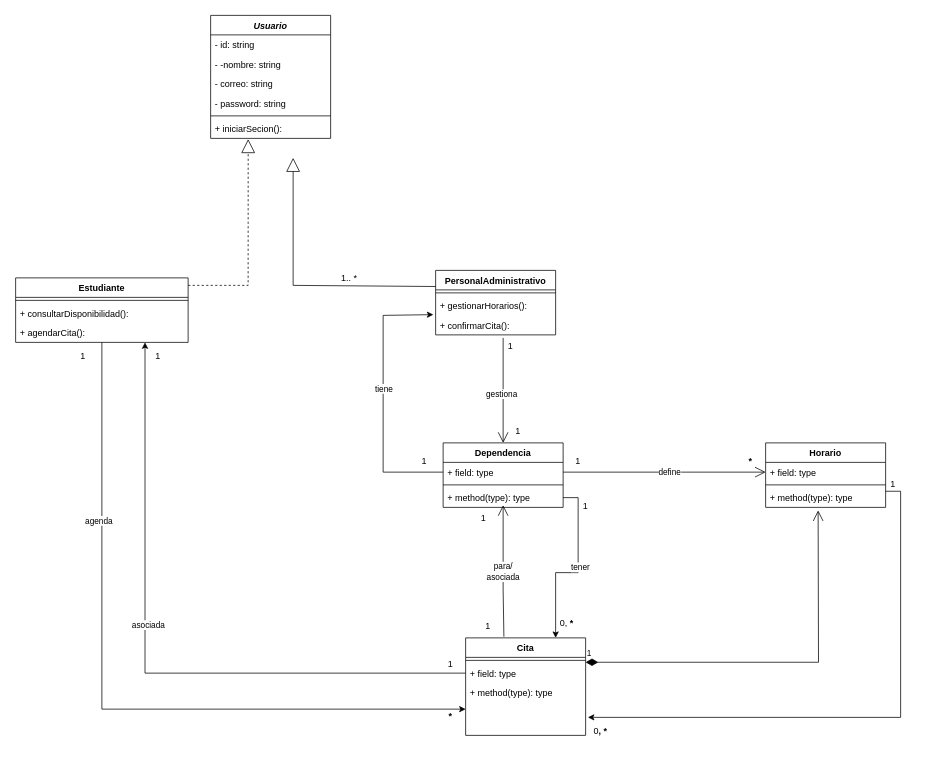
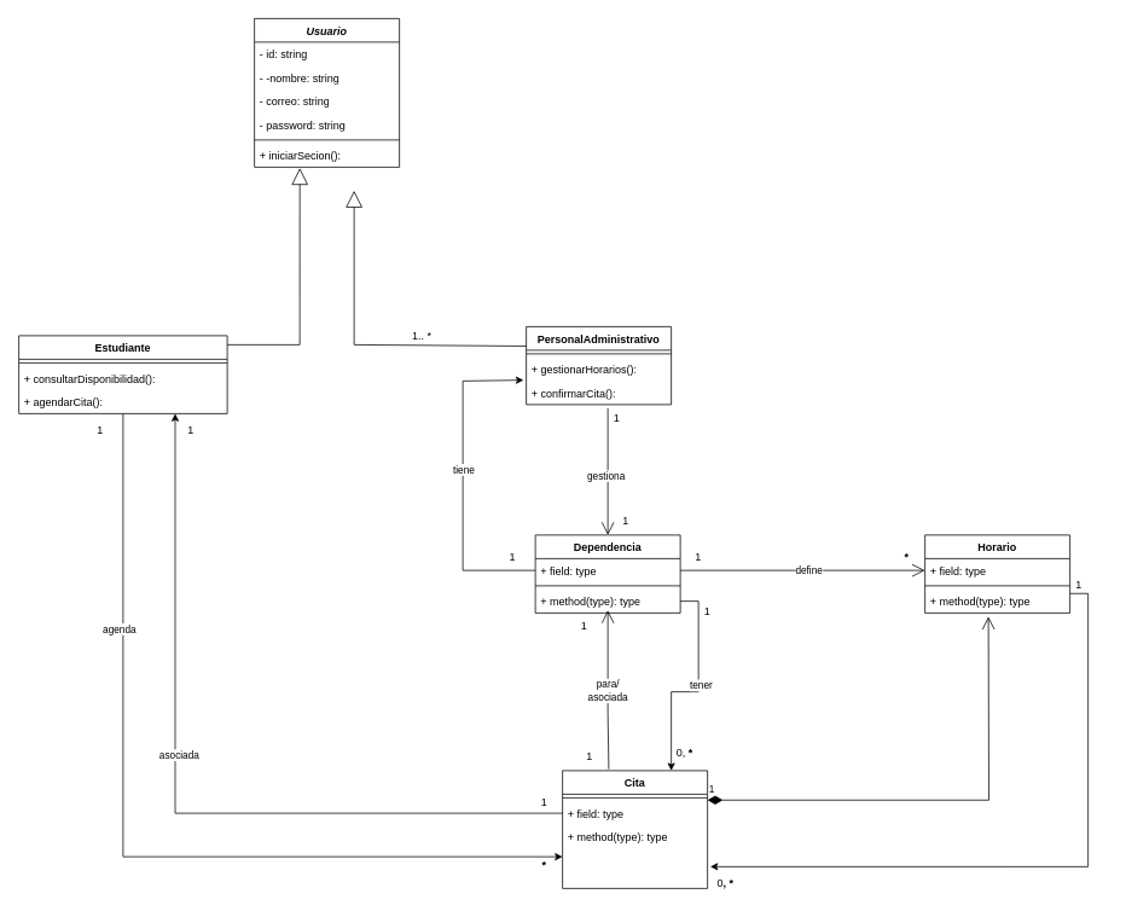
  <mxCell id="0" />
  <mxCell id="1" parent="0" />
  <mxCell id="2" value="&lt;i&gt;Usuario&lt;/i&gt;" style="swimlane;fontStyle=1;align=center;verticalAlign=top;childLayout=stackLayout;horizontal=1;startSize=26;horizontalStack=0;resizeParent=1;resizeParentMax=0;resizeLast=0;collapsible=1;marginBottom=0;whiteSpace=wrap;html=1;" vertex="1" parent="1"><mxGeometry x="280" y="20" width="160" height="164" as="geometry" /></mxCell>
  <mxCell id="3" value="- id: string" style="text;strokeColor=none;fillColor=none;align=left;verticalAlign=top;spacingLeft=4;spacingRight=4;overflow=hidden;rotatable=0;points=[[0,0.5],[1,0.5]];portConstraint=eastwest;whiteSpace=wrap;html=1;" vertex="1" parent="2"><mxGeometry y="26" width="160" height="26" as="geometry" /></mxCell>
  <mxCell id="4" value="- -nombre: string" style="text;strokeColor=none;fillColor=none;align=left;verticalAlign=top;spacingLeft=4;spacingRight=4;overflow=hidden;rotatable=0;points=[[0,0.5],[1,0.5]];portConstraint=eastwest;whiteSpace=wrap;html=1;" vertex="1" parent="2"><mxGeometry y="52" width="160" height="26" as="geometry" /></mxCell>
  <mxCell id="5" value="- correo: string" style="text;strokeColor=none;fillColor=none;align=left;verticalAlign=top;spacingLeft=4;spacingRight=4;overflow=hidden;rotatable=0;points=[[0,0.5],[1,0.5]];portConstraint=eastwest;whiteSpace=wrap;html=1;" vertex="1" parent="2"><mxGeometry y="78" width="160" height="26" as="geometry" /></mxCell>
  <mxCell id="6" value="- password: string" style="text;strokeColor=none;fillColor=none;align=left;verticalAlign=top;spacingLeft=4;spacingRight=4;overflow=hidden;rotatable=0;points=[[0,0.5],[1,0.5]];portConstraint=eastwest;whiteSpace=wrap;html=1;" vertex="1" parent="2"><mxGeometry y="104" width="160" height="26" as="geometry" /></mxCell>
  <mxCell id="7" value="" style="line;strokeWidth=1;fillColor=none;align=left;verticalAlign=middle;spacingTop=-1;spacingLeft=3;spacingRight=3;rotatable=0;labelPosition=right;points=[];portConstraint=eastwest;strokeColor=inherit;" vertex="1" parent="2"><mxGeometry y="130" width="160" height="8" as="geometry" /></mxCell>
  <mxCell id="8" value="+ iniciarSecion():" style="text;strokeColor=none;fillColor=none;align=left;verticalAlign=top;spacingLeft=4;spacingRight=4;overflow=hidden;rotatable=0;points=[[0,0.5],[1,0.5]];portConstraint=eastwest;whiteSpace=wrap;html=1;" vertex="1" parent="2"><mxGeometry y="138" width="160" height="26" as="geometry" /></mxCell>
  <mxCell id="9" value="Estudiante" style="swimlane;fontStyle=1;align=center;verticalAlign=top;childLayout=stackLayout;horizontal=1;startSize=26;horizontalStack=0;resizeParent=1;resizeParentMax=0;resizeLast=0;collapsible=1;marginBottom=0;whiteSpace=wrap;html=1;" vertex="1" parent="1"><mxGeometry x="20" y="370" width="230" height="86" as="geometry" /></mxCell>
  <mxCell id="10" value="" style="line;strokeWidth=1;fillColor=none;align=left;verticalAlign=middle;spacingTop=-1;spacingLeft=3;spacingRight=3;rotatable=0;labelPosition=right;points=[];portConstraint=eastwest;strokeColor=inherit;" vertex="1" parent="9"><mxGeometry y="26" width="230" height="8" as="geometry" /></mxCell>
  <mxCell id="11" value="+ consultarDisponibilidad():" style="text;strokeColor=none;fillColor=none;align=left;verticalAlign=top;spacingLeft=4;spacingRight=4;overflow=hidden;rotatable=0;points=[[0,0.5],[1,0.5]];portConstraint=eastwest;whiteSpace=wrap;html=1;" vertex="1" parent="9"><mxGeometry y="34" width="230" height="26" as="geometry" /></mxCell>
  <mxCell id="12" value="+ agendarCita():" style="text;strokeColor=none;fillColor=none;align=left;verticalAlign=top;spacingLeft=4;spacingRight=4;overflow=hidden;rotatable=0;points=[[0,0.5],[1,0.5]];portConstraint=eastwest;whiteSpace=wrap;html=1;" vertex="1" parent="9"><mxGeometry y="60" width="230" height="26" as="geometry" /></mxCell>
  <mxCell id="13" value="PersonalAdministrativo" style="swimlane;fontStyle=1;align=center;verticalAlign=top;childLayout=stackLayout;horizontal=1;startSize=26;horizontalStack=0;resizeParent=1;resizeParentMax=0;resizeLast=0;collapsible=1;marginBottom=0;whiteSpace=wrap;html=1;" vertex="1" parent="1"><mxGeometry x="580" y="360" width="160" height="86" as="geometry" /></mxCell>
  <mxCell id="14" value="" style="line;strokeWidth=1;fillColor=none;align=left;verticalAlign=middle;spacingTop=-1;spacingLeft=3;spacingRight=3;rotatable=0;labelPosition=right;points=[];portConstraint=eastwest;strokeColor=inherit;" vertex="1" parent="13"><mxGeometry y="26" width="160" height="8" as="geometry" /></mxCell>
  <mxCell id="15" value="+ gestionarHorarios():" style="text;strokeColor=none;fillColor=none;align=left;verticalAlign=top;spacingLeft=4;spacingRight=4;overflow=hidden;rotatable=0;points=[[0,0.5],[1,0.5]];portConstraint=eastwest;whiteSpace=wrap;html=1;" vertex="1" parent="13"><mxGeometry y="34" width="160" height="26" as="geometry" /></mxCell>
  <mxCell id="16" value="+ confirmarCita():" style="text;strokeColor=none;fillColor=none;align=left;verticalAlign=top;spacingLeft=4;spacingRight=4;overflow=hidden;rotatable=0;points=[[0,0.5],[1,0.5]];portConstraint=eastwest;whiteSpace=wrap;html=1;" vertex="1" parent="13"><mxGeometry y="60" width="160" height="26" as="geometry" /></mxCell>
  <mxCell id="17" value="Cita" style="swimlane;fontStyle=1;align=center;verticalAlign=top;childLayout=stackLayout;horizontal=1;startSize=26;horizontalStack=0;resizeParent=1;resizeParentMax=0;resizeLast=0;collapsible=1;marginBottom=0;whiteSpace=wrap;html=1;" vertex="1" parent="1"><mxGeometry x="620" y="850" width="160" height="130" as="geometry" /></mxCell>
  <mxCell id="18" value="" style="line;strokeWidth=1;fillColor=none;align=left;verticalAlign=middle;spacingTop=-1;spacingLeft=3;spacingRight=3;rotatable=0;labelPosition=right;points=[];portConstraint=eastwest;strokeColor=inherit;" vertex="1" parent="17"><mxGeometry y="26" width="160" height="8" as="geometry" /></mxCell>
  <mxCell id="19" value="+ field: type" style="text;strokeColor=none;fillColor=none;align=left;verticalAlign=top;spacingLeft=4;spacingRight=4;overflow=hidden;rotatable=0;points=[[0,0.5],[1,0.5]];portConstraint=eastwest;whiteSpace=wrap;html=1;" vertex="1" parent="17"><mxGeometry y="34" width="160" height="26" as="geometry" /></mxCell>
  <mxCell id="20" value="+ method(type): type" style="text;strokeColor=none;fillColor=none;align=left;verticalAlign=top;spacingLeft=4;spacingRight=4;overflow=hidden;rotatable=0;points=[[0,0.5],[1,0.5]];portConstraint=eastwest;whiteSpace=wrap;html=1;" vertex="1" parent="17"><mxGeometry y="60" width="160" height="70" as="geometry" /></mxCell>
  <mxCell id="21" value="Horario" style="swimlane;fontStyle=1;align=center;verticalAlign=top;childLayout=stackLayout;horizontal=1;startSize=26;horizontalStack=0;resizeParent=1;resizeParentMax=0;resizeLast=0;collapsible=1;marginBottom=0;whiteSpace=wrap;html=1;" vertex="1" parent="1"><mxGeometry x="1020" y="590" width="160" height="86" as="geometry" /></mxCell>
  <mxCell id="22" value="+ field: type" style="text;strokeColor=none;fillColor=none;align=left;verticalAlign=top;spacingLeft=4;spacingRight=4;overflow=hidden;rotatable=0;points=[[0,0.5],[1,0.5]];portConstraint=eastwest;whiteSpace=wrap;html=1;" vertex="1" parent="21"><mxGeometry y="26" width="160" height="26" as="geometry" /></mxCell>
  <mxCell id="23" value="" style="line;strokeWidth=1;fillColor=none;align=left;verticalAlign=middle;spacingTop=-1;spacingLeft=3;spacingRight=3;rotatable=0;labelPosition=right;points=[];portConstraint=eastwest;strokeColor=inherit;" vertex="1" parent="21"><mxGeometry y="52" width="160" height="8" as="geometry" /></mxCell>
  <mxCell id="24" value="+ method(type): type" style="text;strokeColor=none;fillColor=none;align=left;verticalAlign=top;spacingLeft=4;spacingRight=4;overflow=hidden;rotatable=0;points=[[0,0.5],[1,0.5]];portConstraint=eastwest;whiteSpace=wrap;html=1;" vertex="1" parent="21"><mxGeometry y="60" width="160" height="26" as="geometry" /></mxCell>
  <mxCell id="25" value="Dependencia" style="swimlane;fontStyle=1;align=center;verticalAlign=top;childLayout=stackLayout;horizontal=1;startSize=26;horizontalStack=0;resizeParent=1;resizeParentMax=0;resizeLast=0;collapsible=1;marginBottom=0;whiteSpace=wrap;html=1;" vertex="1" parent="1"><mxGeometry x="590" y="590" width="160" height="86" as="geometry" /></mxCell>
  <mxCell id="26" value="+ field: type" style="text;strokeColor=none;fillColor=none;align=left;verticalAlign=top;spacingLeft=4;spacingRight=4;overflow=hidden;rotatable=0;points=[[0,0.5],[1,0.5]];portConstraint=eastwest;whiteSpace=wrap;html=1;" vertex="1" parent="25"><mxGeometry y="26" width="160" height="26" as="geometry" /></mxCell>
  <mxCell id="27" value="" style="line;strokeWidth=1;fillColor=none;align=left;verticalAlign=middle;spacingTop=-1;spacingLeft=3;spacingRight=3;rotatable=0;labelPosition=right;points=[];portConstraint=eastwest;strokeColor=inherit;" vertex="1" parent="25"><mxGeometry y="52" width="160" height="8" as="geometry" /></mxCell>
  <mxCell id="28" value="+ method(type): type" style="text;strokeColor=none;fillColor=none;align=left;verticalAlign=top;spacingLeft=4;spacingRight=4;overflow=hidden;rotatable=0;points=[[0,0.5],[1,0.5]];portConstraint=eastwest;whiteSpace=wrap;html=1;" vertex="1" parent="25"><mxGeometry y="60" width="160" height="26" as="geometry" /></mxCell>
- <mxCell id="29" value="" style="endArrow=block;endSize=16;endFill=0;html=1;rounded=0;exitX=1;exitY=0.116;exitDx=0;exitDy=0;entryX=0.313;entryY=1.038;entryDx=0;entryDy=0;entryPerimeter=0;exitPerimeter=0;dashed=1;" edge="1" parent="1" source="9" target="8"><mxGeometry width="160" relative="1" as="geometry"><mxPoint x="220" y="330" as="sourcePoint" /><mxPoint x="380" y="330" as="targetPoint" /><Array as="points"><mxPoint x="330" y="380" /></Array></mxGeometry></mxCell>
+ <mxCell id="29" value="" style="endArrow=block;endSize=16;endFill=0;html=1;rounded=0;exitX=1;exitY=0.116;exitDx=0;exitDy=0;entryX=0.313;entryY=1.038;entryDx=0;entryDy=0;entryPerimeter=0;exitPerimeter=0;" edge="1" parent="1" source="9" target="8"><mxGeometry width="160" relative="1" as="geometry"><mxPoint x="220" y="330" as="sourcePoint" /><mxPoint x="380" y="330" as="targetPoint" /><Array as="points"><mxPoint x="330" y="380" /></Array></mxGeometry></mxCell>
  <mxCell id="30" value="" style="endArrow=block;endSize=16;endFill=0;html=1;rounded=0;exitX=0;exitY=0.25;exitDx=0;exitDy=0;" edge="1" parent="1" source="13"><mxGeometry width="160" relative="1" as="geometry"><mxPoint x="220" y="330" as="sourcePoint" /><mxPoint x="390" y="210" as="targetPoint" /><Array as="points"><mxPoint x="390" y="380" /></Array></mxGeometry></mxCell>
  <mxCell id="31" value="1" style="endArrow=open;html=1;endSize=12;startArrow=diamondThin;startSize=14;startFill=1;edgeStyle=orthogonalEdgeStyle;align=left;verticalAlign=bottom;rounded=0;exitX=1;exitY=0.25;exitDx=0;exitDy=0;" edge="1" parent="1" source="17"><mxGeometry x="-1" y="3" relative="1" as="geometry"><mxPoint x="780" y="676" as="sourcePoint" /><mxPoint x="1090" y="680" as="targetPoint" /></mxGeometry></mxCell>
  <mxCell id="32" value="" style="endArrow=open;endFill=1;endSize=12;html=1;rounded=0;entryX=0.5;entryY=0.885;entryDx=0;entryDy=0;entryPerimeter=0;exitX=0.319;exitY=-0.012;exitDx=0;exitDy=0;exitPerimeter=0;" edge="1" parent="1" source="17" target="28"><mxGeometry width="160" relative="1" as="geometry"><mxPoint x="670" y="840" as="sourcePoint" /><mxPoint x="370" y="796" as="targetPoint" /><Array as="points"><mxPoint x="670" y="786" /></Array></mxGeometry></mxCell>
  <mxCell id="33" value="&lt;div&gt;para/&lt;/div&gt;&lt;div&gt;asociada&lt;br&gt;&lt;/div&gt;" style="edgeLabel;html=1;align=center;verticalAlign=middle;resizable=0;points=[];" vertex="1" connectable="0" parent="32"><mxGeometry x="-0.011" y="1" relative="1" as="geometry"><mxPoint as="offset" /></mxGeometry></mxCell>
  <mxCell id="34" value="1" style="text;html=1;align=center;verticalAlign=middle;whiteSpace=wrap;rounded=0;" vertex="1" parent="1"><mxGeometry x="620" y="820" width="60" height="30" as="geometry" /></mxCell>
  <mxCell id="35" value="1" style="text;html=1;align=center;verticalAlign=middle;whiteSpace=wrap;rounded=0;" vertex="1" parent="1"><mxGeometry x="614" y="676" width="60" height="30" as="geometry" /></mxCell>
  <mxCell id="36" value="" style="endArrow=open;endFill=1;endSize=12;html=1;rounded=0;entryX=0.5;entryY=0;entryDx=0;entryDy=0;" edge="1" parent="1" target="25"><mxGeometry width="160" relative="1" as="geometry"><mxPoint x="670" y="450" as="sourcePoint" /><mxPoint x="710" y="600" as="targetPoint" /></mxGeometry></mxCell>
  <mxCell id="37" value="gestiona" style="edgeLabel;html=1;align=center;verticalAlign=middle;resizable=0;points=[];" vertex="1" connectable="0" parent="36"><mxGeometry x="0.057" y="-3" relative="1" as="geometry"><mxPoint as="offset" /></mxGeometry></mxCell>
  <mxCell id="38" value="1" style="text;html=1;align=center;verticalAlign=middle;whiteSpace=wrap;rounded=0;" vertex="1" parent="1"><mxGeometry x="650" y="446" width="60" height="30" as="geometry" /></mxCell>
  <mxCell id="39" value="1" style="text;html=1;align=center;verticalAlign=middle;whiteSpace=wrap;rounded=0;" vertex="1" parent="1"><mxGeometry x="660" y="560" width="60" height="30" as="geometry" /></mxCell>
  <mxCell id="40" value="" style="endArrow=open;endFill=1;endSize=12;html=1;rounded=0;entryX=0;entryY=0.5;entryDx=0;entryDy=0;" edge="1" parent="1" source="26" target="22"><mxGeometry width="160" relative="1" as="geometry"><mxPoint x="770" y="632.5" as="sourcePoint" /><mxPoint x="930" y="632.5" as="targetPoint" /></mxGeometry></mxCell>
  <mxCell id="41" value="define" style="edgeLabel;html=1;align=center;verticalAlign=middle;resizable=0;points=[];" vertex="1" connectable="0" parent="40"><mxGeometry x="0.044" y="1" relative="1" as="geometry"><mxPoint as="offset" /></mxGeometry></mxCell>
  <mxCell id="42" value="1" style="text;html=1;align=center;verticalAlign=middle;whiteSpace=wrap;rounded=0;" vertex="1" parent="1"><mxGeometry x="740" y="600" width="60" height="30" as="geometry" /></mxCell>
  <mxCell id="43" value="&lt;b&gt;*&lt;/b&gt;" style="text;html=1;align=center;verticalAlign=middle;whiteSpace=wrap;rounded=0;" vertex="1" parent="1"><mxGeometry x="970" y="600" width="60" height="30" as="geometry" /></mxCell>
  <mxCell id="44" style="edgeStyle=orthogonalEdgeStyle;rounded=0;orthogonalLoop=1;jettySize=auto;html=1;entryX=0;entryY=0.5;entryDx=0;entryDy=0;" edge="1" parent="1" source="9" target="20"><mxGeometry relative="1" as="geometry" /></mxCell>
  <mxCell id="45" value="agenda" style="edgeLabel;html=1;align=center;verticalAlign=middle;resizable=0;points=[];" vertex="1" connectable="0" parent="44"><mxGeometry x="-0.513" y="-5" relative="1" as="geometry"><mxPoint as="offset" /></mxGeometry></mxCell>
  <mxCell id="46" value="1" style="text;html=1;align=center;verticalAlign=middle;whiteSpace=wrap;rounded=0;" vertex="1" parent="1"><mxGeometry x="80" y="460" width="60" height="30" as="geometry" /></mxCell>
  <mxCell id="47" value="&lt;b&gt;*&lt;/b&gt;" style="text;html=1;align=center;verticalAlign=middle;whiteSpace=wrap;rounded=0;" vertex="1" parent="1"><mxGeometry x="570" y="940" width="60" height="30" as="geometry" /></mxCell>
  <mxCell id="48" style="edgeStyle=orthogonalEdgeStyle;rounded=0;orthogonalLoop=1;jettySize=auto;html=1;entryX=0.75;entryY=1;entryDx=0;entryDy=0;" edge="1" parent="1" source="19" target="9"><mxGeometry relative="1" as="geometry" /></mxCell>
  <mxCell id="49" value="asociada" style="edgeLabel;html=1;align=center;verticalAlign=middle;resizable=0;points=[];" vertex="1" connectable="0" parent="48"><mxGeometry x="0.134" y="-3" relative="1" as="geometry"><mxPoint x="1" as="offset" /></mxGeometry></mxCell>
  <mxCell id="50" value="1" style="text;html=1;align=center;verticalAlign=middle;whiteSpace=wrap;rounded=0;" vertex="1" parent="1"><mxGeometry x="570" y="870" width="60" height="30" as="geometry" /></mxCell>
  <mxCell id="51" value="1" style="text;html=1;align=center;verticalAlign=middle;whiteSpace=wrap;rounded=0;" vertex="1" parent="1"><mxGeometry x="180" y="460" width="60" height="30" as="geometry" /></mxCell>
  <mxCell id="52" style="edgeStyle=orthogonalEdgeStyle;rounded=0;orthogonalLoop=1;jettySize=auto;html=1;entryX=1.019;entryY=0.657;entryDx=0;entryDy=0;entryPerimeter=0;exitX=1;exitY=0.75;exitDx=0;exitDy=0;" edge="1" parent="1" source="21" target="20"><mxGeometry relative="1" as="geometry" /></mxCell>
  <mxCell id="53" value="1" style="text;html=1;align=center;verticalAlign=middle;whiteSpace=wrap;rounded=0;" vertex="1" parent="1"><mxGeometry x="1160" y="630" width="60" height="30" as="geometry" /></mxCell>
  <mxCell id="54" value="0&lt;b&gt;, *&lt;br&gt;&lt;/b&gt;" style="text;html=1;align=center;verticalAlign=middle;whiteSpace=wrap;rounded=0;" vertex="1" parent="1"><mxGeometry x="770" y="960" width="60" height="30" as="geometry" /></mxCell>
  <mxCell id="55" style="edgeStyle=orthogonalEdgeStyle;rounded=0;orthogonalLoop=1;jettySize=auto;html=1;entryX=0.75;entryY=0;entryDx=0;entryDy=0;" edge="1" parent="1" source="28" target="17"><mxGeometry relative="1" as="geometry" /></mxCell>
  <mxCell id="56" value="tener" style="edgeLabel;html=1;align=center;verticalAlign=middle;resizable=0;points=[];" vertex="1" connectable="0" parent="55"><mxGeometry x="-0.055" y="2" relative="1" as="geometry"><mxPoint as="offset" /></mxGeometry></mxCell>
  <mxCell id="57" value="1" style="text;html=1;align=center;verticalAlign=middle;whiteSpace=wrap;rounded=0;" vertex="1" parent="1"><mxGeometry x="750" y="660" width="60" height="30" as="geometry" /></mxCell>
  <mxCell id="58" value="0, &lt;b&gt;*&lt;/b&gt;" style="text;html=1;align=center;verticalAlign=middle;whiteSpace=wrap;rounded=0;" vertex="1" parent="1"><mxGeometry x="730" y="820" width="50" height="20" as="geometry" /></mxCell>
  <mxCell id="59" style="edgeStyle=orthogonalEdgeStyle;rounded=0;orthogonalLoop=1;jettySize=auto;html=1;entryX=-0.019;entryY=-0.038;entryDx=0;entryDy=0;entryPerimeter=0;exitX=0;exitY=0.5;exitDx=0;exitDy=0;" edge="1" parent="1" source="26" target="16"><mxGeometry relative="1" as="geometry"><Array as="points"><mxPoint x="510" y="629" /><mxPoint x="510" y="420" /></Array></mxGeometry></mxCell>
  <mxCell id="60" value="tiene" style="edgeLabel;html=1;align=center;verticalAlign=middle;resizable=0;points=[];" vertex="1" connectable="0" parent="59"><mxGeometry x="0.079" relative="1" as="geometry"><mxPoint as="offset" /></mxGeometry></mxCell>
  <mxCell id="61" value="1" style="text;html=1;align=center;verticalAlign=middle;whiteSpace=wrap;rounded=0;" vertex="1" parent="1"><mxGeometry x="540" y="600" width="50" height="30" as="geometry" /></mxCell>
  <mxCell id="62" value="1.. *" style="text;html=1;align=center;verticalAlign=middle;whiteSpace=wrap;rounded=0;" vertex="1" parent="1"><mxGeometry x="440" y="356" width="50" height="30" as="geometry" /></mxCell>
